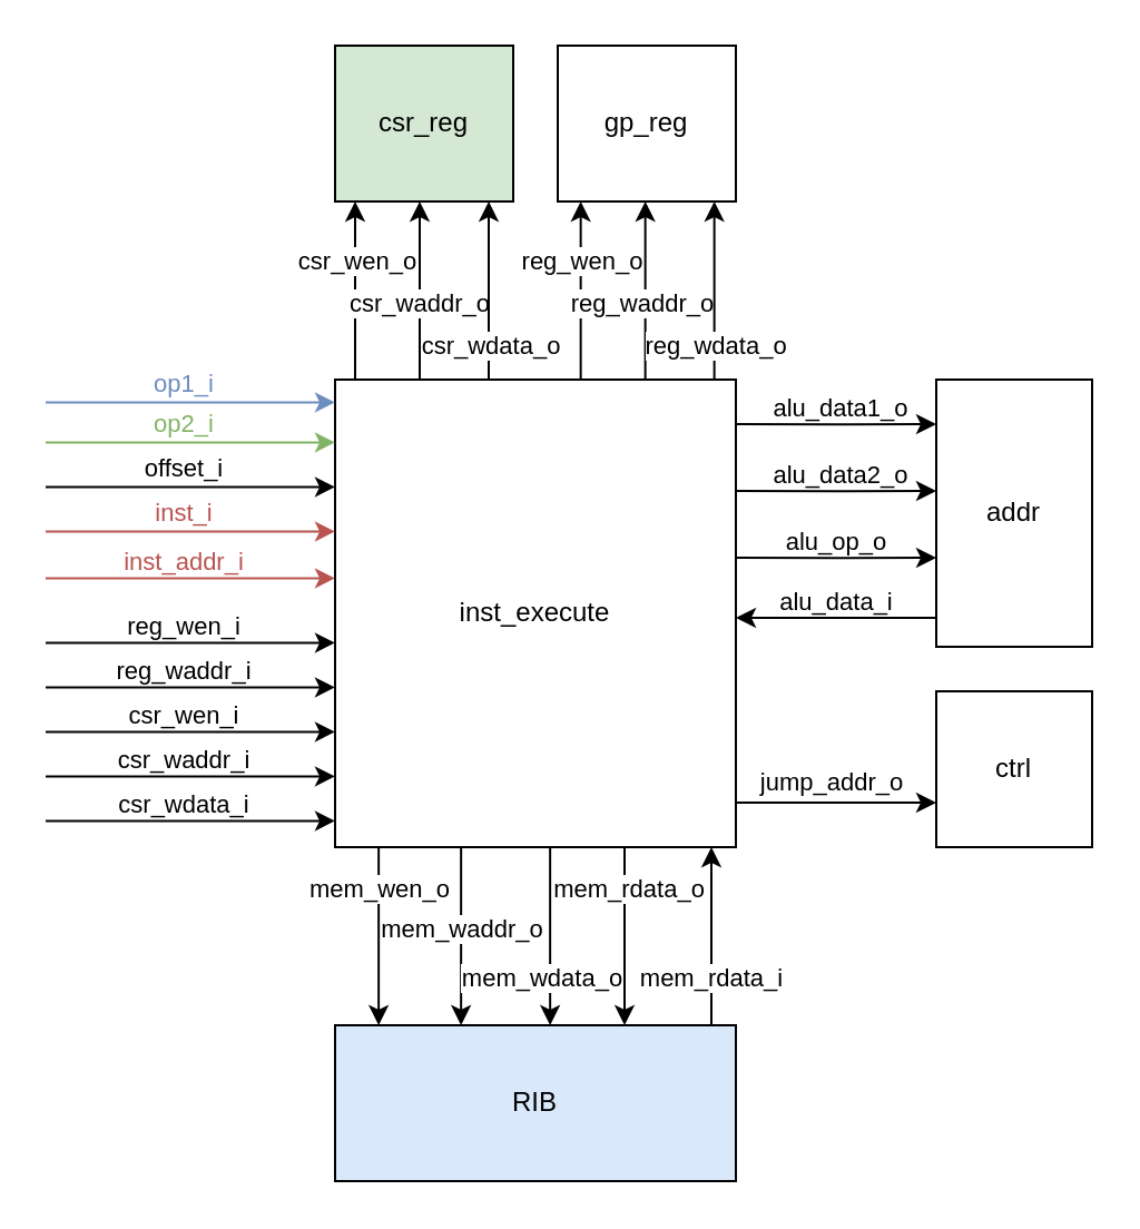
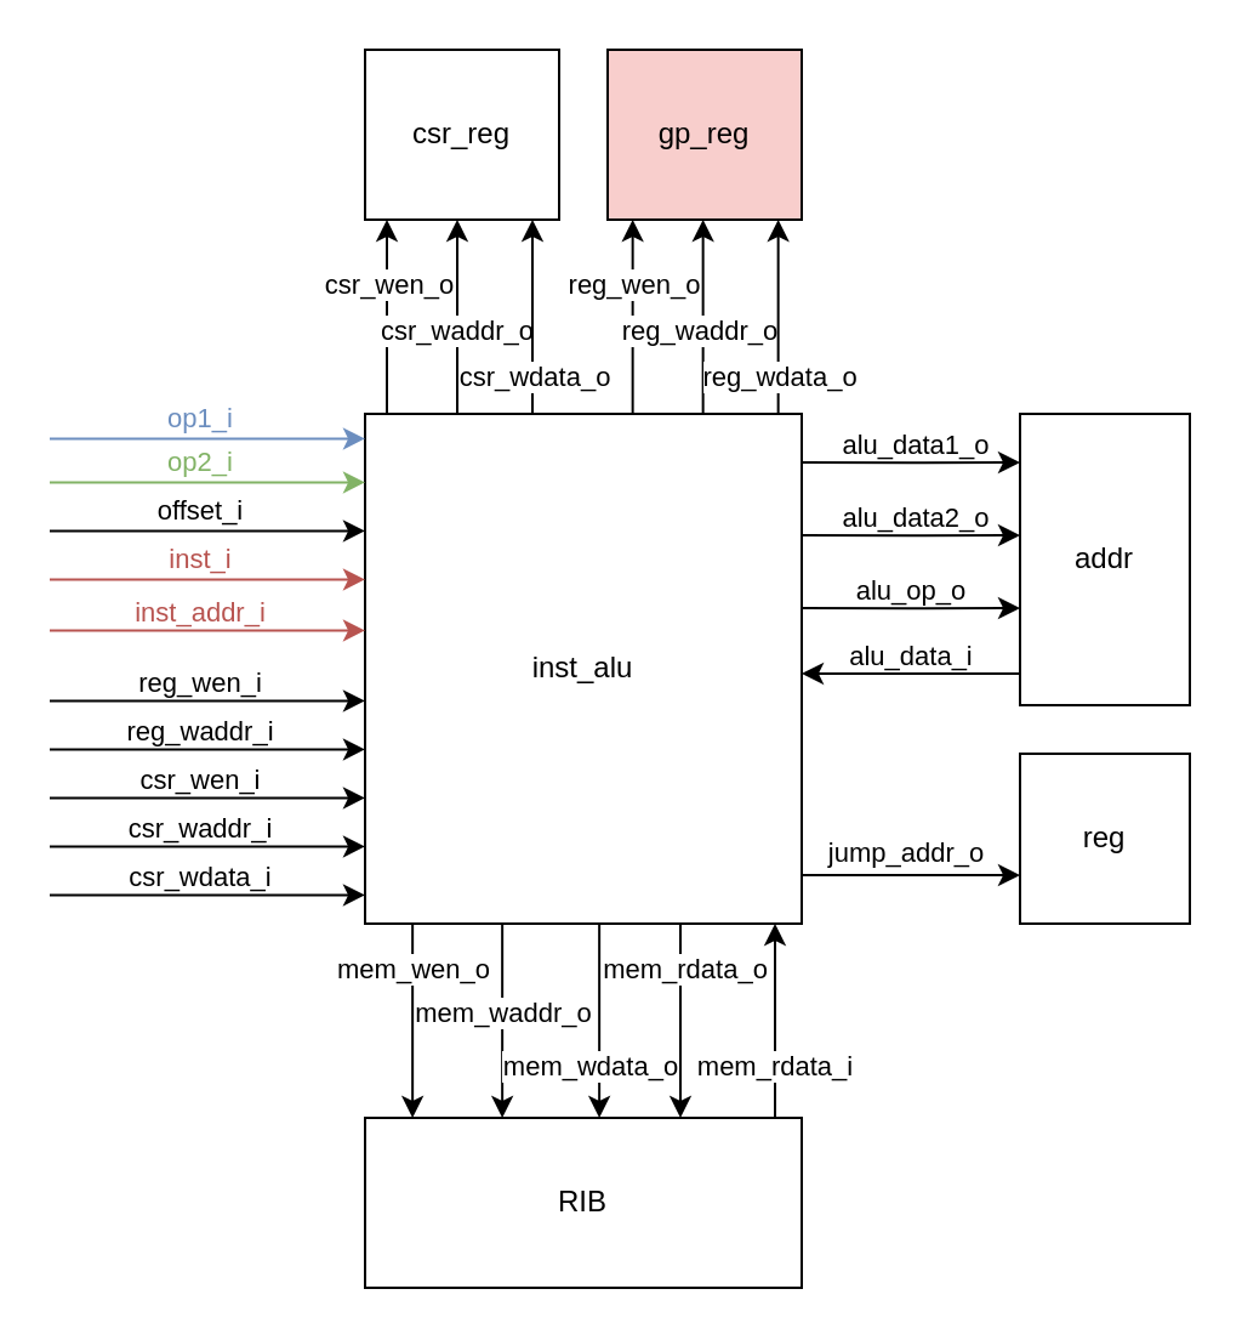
  <mxCell id="0" />
  <mxCell id="1" parent="0" />
- <mxCell id="2" value="inst_execute" style="rounded=0;whiteSpace=wrap;html=1;" parent="1" vertex="1"><mxGeometry x="150" y="170" width="180" height="210" as="geometry" /></mxCell>
+ <mxCell id="2" value="inst_alu" style="rounded=0;whiteSpace=wrap;html=1;" parent="1" vertex="1"><mxGeometry x="150" y="170" width="180" height="210" as="geometry" /></mxCell>
  <mxCell id="3" style="edgeStyle=orthogonalEdgeStyle;rounded=0;orthogonalLoop=1;jettySize=auto;html=1;exitX=1;exitY=0.5;exitDx=0;exitDy=0;entryX=0;entryY=0.5;entryDx=0;entryDy=0;fillColor=#dae8fc;strokeColor=#6c8ebf;" parent="1" edge="1"><mxGeometry relative="1" as="geometry"><mxPoint x="20" y="180.23" as="sourcePoint" /><mxPoint x="150" y="180.23" as="targetPoint" /></mxGeometry></mxCell>
  <mxCell id="4" value="&lt;font color=&quot;#6c8ebf&quot;&gt;op1_i&lt;/font&gt;" style="edgeLabel;html=1;align=center;verticalAlign=middle;resizable=0;points=[];" parent="3" vertex="1" connectable="0"><mxGeometry x="0.234" y="2" relative="1" as="geometry"><mxPoint x="-19" y="-7" as="offset" /></mxGeometry></mxCell>
  <mxCell id="5" style="edgeStyle=orthogonalEdgeStyle;rounded=0;orthogonalLoop=1;jettySize=auto;html=1;entryX=0;entryY=0.5;entryDx=0;entryDy=0;" parent="1" edge="1"><mxGeometry relative="1" as="geometry"><mxPoint x="20" y="218.23" as="sourcePoint" /><mxPoint x="150" y="218.23" as="targetPoint" /></mxGeometry></mxCell>
  <mxCell id="6" value="offset_i" style="edgeLabel;html=1;align=center;verticalAlign=middle;resizable=0;points=[];" parent="5" vertex="1" connectable="0"><mxGeometry x="-0.016" y="-2" relative="1" as="geometry"><mxPoint x="-3" y="-11" as="offset" /></mxGeometry></mxCell>
  <mxCell id="7" style="edgeStyle=orthogonalEdgeStyle;rounded=0;orthogonalLoop=1;jettySize=auto;html=1;exitX=1;exitY=0.5;exitDx=0;exitDy=0;entryX=0;entryY=0.5;entryDx=0;entryDy=0;fillColor=#d5e8d4;strokeColor=#82b366;" parent="1" edge="1"><mxGeometry relative="1" as="geometry"><mxPoint x="20" y="198.23" as="sourcePoint" /><mxPoint x="150" y="198.23" as="targetPoint" /></mxGeometry></mxCell>
  <mxCell id="8" value="&lt;font color=&quot;#82b366&quot;&gt;op2_i&lt;/font&gt;" style="edgeLabel;html=1;align=center;verticalAlign=middle;resizable=0;points=[];" parent="7" vertex="1" connectable="0"><mxGeometry x="0.234" y="2" relative="1" as="geometry"><mxPoint x="-19" y="-7" as="offset" /></mxGeometry></mxCell>
  <mxCell id="9" style="edgeStyle=orthogonalEdgeStyle;rounded=0;orthogonalLoop=1;jettySize=auto;html=1;entryX=0;entryY=0.5;entryDx=0;entryDy=0;fillColor=#f8cecc;strokeColor=#B85450;" parent="1" edge="1"><mxGeometry relative="1" as="geometry"><mxPoint x="20" y="238.23" as="sourcePoint" /><mxPoint x="150" y="238.23" as="targetPoint" /></mxGeometry></mxCell>
  <mxCell id="10" value="inst_i" style="edgeLabel;html=1;align=center;verticalAlign=middle;resizable=0;points=[];fontColor=#B85450;" parent="9" vertex="1" connectable="0"><mxGeometry x="-0.016" y="-2" relative="1" as="geometry"><mxPoint x="-3" y="-11" as="offset" /></mxGeometry></mxCell>
  <mxCell id="11" style="edgeStyle=orthogonalEdgeStyle;rounded=0;orthogonalLoop=1;jettySize=auto;html=1;entryX=0;entryY=0.5;entryDx=0;entryDy=0;fillColor=#f8cecc;strokeColor=#b85450;" parent="1" edge="1"><mxGeometry relative="1" as="geometry"><mxPoint x="20" y="259.23" as="sourcePoint" /><mxPoint x="150" y="259.23" as="targetPoint" /></mxGeometry></mxCell>
  <mxCell id="12" value="inst_addr_i" style="edgeLabel;html=1;align=center;verticalAlign=middle;resizable=0;points=[];fontColor=#B85450;" parent="11" vertex="1" connectable="0"><mxGeometry x="-0.016" y="-2" relative="1" as="geometry"><mxPoint x="-3" y="-10" as="offset" /></mxGeometry></mxCell>
  <mxCell id="13" style="edgeStyle=orthogonalEdgeStyle;rounded=0;orthogonalLoop=1;jettySize=auto;html=1;entryX=0;entryY=0.5;entryDx=0;entryDy=0;" parent="1" edge="1"><mxGeometry relative="1" as="geometry"><mxPoint x="20" y="288.23" as="sourcePoint" /><mxPoint x="150" y="288.23" as="targetPoint" /></mxGeometry></mxCell>
  <mxCell id="14" value="reg_wen_i" style="edgeLabel;html=1;align=center;verticalAlign=middle;resizable=0;points=[];" parent="13" vertex="1" connectable="0"><mxGeometry x="-0.016" y="-2" relative="1" as="geometry"><mxPoint x="-3" y="-10" as="offset" /></mxGeometry></mxCell>
  <mxCell id="15" style="edgeStyle=orthogonalEdgeStyle;rounded=0;orthogonalLoop=1;jettySize=auto;html=1;entryX=0;entryY=0.5;entryDx=0;entryDy=0;" parent="1" edge="1"><mxGeometry relative="1" as="geometry"><mxPoint x="20" y="308.23" as="sourcePoint" /><mxPoint x="150" y="308.23" as="targetPoint" /></mxGeometry></mxCell>
  <mxCell id="16" value="reg_waddr_i" style="edgeLabel;html=1;align=center;verticalAlign=middle;resizable=0;points=[];" parent="15" vertex="1" connectable="0"><mxGeometry x="-0.016" y="-2" relative="1" as="geometry"><mxPoint x="-3" y="-10" as="offset" /></mxGeometry></mxCell>
  <mxCell id="17" style="edgeStyle=orthogonalEdgeStyle;rounded=0;orthogonalLoop=1;jettySize=auto;html=1;entryX=0;entryY=0.5;entryDx=0;entryDy=0;" parent="1" edge="1"><mxGeometry relative="1" as="geometry"><mxPoint x="20" y="328.23" as="sourcePoint" /><mxPoint x="150" y="328.23" as="targetPoint" /></mxGeometry></mxCell>
  <mxCell id="18" value="csr_wen_i" style="edgeLabel;html=1;align=center;verticalAlign=middle;resizable=0;points=[];" parent="17" vertex="1" connectable="0"><mxGeometry x="-0.016" y="-2" relative="1" as="geometry"><mxPoint x="-3" y="-10" as="offset" /></mxGeometry></mxCell>
  <mxCell id="19" style="edgeStyle=orthogonalEdgeStyle;rounded=0;orthogonalLoop=1;jettySize=auto;html=1;entryX=0;entryY=0.5;entryDx=0;entryDy=0;" parent="1" edge="1"><mxGeometry relative="1" as="geometry"><mxPoint x="20" y="348.23" as="sourcePoint" /><mxPoint x="150" y="348.23" as="targetPoint" /></mxGeometry></mxCell>
  <mxCell id="20" value="csr_waddr_i" style="edgeLabel;html=1;align=center;verticalAlign=middle;resizable=0;points=[];" parent="19" vertex="1" connectable="0"><mxGeometry x="-0.016" y="-2" relative="1" as="geometry"><mxPoint x="-3" y="-10" as="offset" /></mxGeometry></mxCell>
  <mxCell id="21" style="edgeStyle=orthogonalEdgeStyle;rounded=0;orthogonalLoop=1;jettySize=auto;html=1;entryX=0;entryY=0.5;entryDx=0;entryDy=0;" parent="1" edge="1"><mxGeometry relative="1" as="geometry"><mxPoint x="20" y="368.23" as="sourcePoint" /><mxPoint x="150" y="368.23" as="targetPoint" /></mxGeometry></mxCell>
  <mxCell id="22" value="csr_wdata_i" style="edgeLabel;html=1;align=center;verticalAlign=middle;resizable=0;points=[];" parent="21" vertex="1" connectable="0"><mxGeometry x="-0.016" y="-2" relative="1" as="geometry"><mxPoint x="-3" y="-10" as="offset" /></mxGeometry></mxCell>
- <mxCell id="23" value="csr_reg" style="rounded=0;whiteSpace=wrap;html=1;fillColor=#d5e8d4;" vertex="1" parent="1"><mxGeometry x="150" y="20" width="80" height="70" as="geometry" /></mxCell>
+ <mxCell id="23" value="csr_reg" style="rounded=0;whiteSpace=wrap;html=1;" vertex="1" parent="1"><mxGeometry x="150" y="20" width="80" height="70" as="geometry" /></mxCell>
  <mxCell id="24" style="edgeStyle=orthogonalEdgeStyle;rounded=0;orthogonalLoop=1;jettySize=auto;html=1;exitX=0.75;exitY=0;exitDx=0;exitDy=0;entryX=0.75;entryY=1;entryDx=0;entryDy=0;" edge="1" parent="1"><mxGeometry relative="1" as="geometry"><mxPoint x="159" y="170" as="sourcePoint" /><mxPoint x="159" y="90" as="targetPoint" /></mxGeometry></mxCell>
  <mxCell id="25" value="csr_wen_o" style="edgeLabel;html=1;align=center;verticalAlign=middle;resizable=0;points=[];" vertex="1" connectable="0" parent="24"><mxGeometry x="-0.078" y="-1" relative="1" as="geometry"><mxPoint x="-1" y="-17" as="offset" /></mxGeometry></mxCell>
  <mxCell id="26" style="edgeStyle=orthogonalEdgeStyle;rounded=0;orthogonalLoop=1;jettySize=auto;html=1;exitX=0.75;exitY=0;exitDx=0;exitDy=0;entryX=0.75;entryY=1;entryDx=0;entryDy=0;endArrow=none;endFill=0;startArrow=classic;startFill=1;" edge="1" parent="1"><mxGeometry relative="1" as="geometry"><mxPoint x="206.57" y="460" as="sourcePoint" /><mxPoint x="206.57" y="380" as="targetPoint" /></mxGeometry></mxCell>
  <mxCell id="27" value="mem_waddr_o" style="edgeLabel;html=1;align=center;verticalAlign=middle;resizable=0;points=[];" vertex="1" connectable="0" parent="26"><mxGeometry x="-0.078" y="-1" relative="1" as="geometry"><mxPoint x="-1" y="-7" as="offset" /></mxGeometry></mxCell>
- <mxCell id="28" value="gp_reg" style="rounded=0;whiteSpace=wrap;html=1;" vertex="1" parent="1"><mxGeometry x="250" y="20" width="80" height="70" as="geometry" /></mxCell>
+ <mxCell id="28" value="gp_reg" style="rounded=0;whiteSpace=wrap;html=1;fillColor=#f8cecc;" vertex="1" parent="1"><mxGeometry x="250" y="20" width="80" height="70" as="geometry" /></mxCell>
  <mxCell id="29" style="edgeStyle=orthogonalEdgeStyle;rounded=0;orthogonalLoop=1;jettySize=auto;html=1;exitX=0.75;exitY=0;exitDx=0;exitDy=0;entryX=0.75;entryY=1;entryDx=0;entryDy=0;startArrow=classic;startFill=1;endArrow=none;endFill=0;" edge="1" parent="1"><mxGeometry relative="1" as="geometry"><mxPoint x="169.57" y="460" as="sourcePoint" /><mxPoint x="169.57" y="380" as="targetPoint" /></mxGeometry></mxCell>
  <mxCell id="30" value="mem_wen_o" style="edgeLabel;html=1;align=center;verticalAlign=middle;resizable=0;points=[];" vertex="1" connectable="0" parent="29"><mxGeometry x="-0.078" y="-1" relative="1" as="geometry"><mxPoint x="-1" y="-25" as="offset" /></mxGeometry></mxCell>
  <mxCell id="31" style="edgeStyle=orthogonalEdgeStyle;rounded=0;orthogonalLoop=1;jettySize=auto;html=1;exitX=0.75;exitY=0;exitDx=0;exitDy=0;entryX=0.75;entryY=1;entryDx=0;entryDy=0;endArrow=none;endFill=0;startArrow=classic;startFill=1;" edge="1" parent="1"><mxGeometry relative="1" as="geometry"><mxPoint x="246.57" y="460" as="sourcePoint" /><mxPoint x="246.57" y="380" as="targetPoint" /></mxGeometry></mxCell>
  <mxCell id="32" value="mem_wdata_o" style="edgeLabel;html=1;align=center;verticalAlign=middle;resizable=0;points=[];" vertex="1" connectable="0" parent="31"><mxGeometry x="-0.078" y="-1" relative="1" as="geometry"><mxPoint x="-5" y="15" as="offset" /></mxGeometry></mxCell>
  <mxCell id="33" style="edgeStyle=orthogonalEdgeStyle;rounded=0;orthogonalLoop=1;jettySize=auto;html=1;exitX=0.75;exitY=0;exitDx=0;exitDy=0;entryX=0.75;entryY=1;entryDx=0;entryDy=0;" edge="1" parent="1"><mxGeometry relative="1" as="geometry"><mxPoint x="188" y="170" as="sourcePoint" /><mxPoint x="188" y="90" as="targetPoint" /></mxGeometry></mxCell>
  <mxCell id="34" value="csr_waddr_o" style="edgeLabel;html=1;align=center;verticalAlign=middle;resizable=0;points=[];" vertex="1" connectable="0" parent="33"><mxGeometry x="-0.078" y="-1" relative="1" as="geometry"><mxPoint x="-2" y="2" as="offset" /></mxGeometry></mxCell>
  <mxCell id="35" style="edgeStyle=orthogonalEdgeStyle;rounded=0;orthogonalLoop=1;jettySize=auto;html=1;exitX=0.75;exitY=0;exitDx=0;exitDy=0;entryX=0.75;entryY=1;entryDx=0;entryDy=0;" edge="1" parent="1"><mxGeometry relative="1" as="geometry"><mxPoint x="219" y="170" as="sourcePoint" /><mxPoint x="219" y="90" as="targetPoint" /></mxGeometry></mxCell>
  <mxCell id="36" value="csr_wdata_o" style="edgeLabel;html=1;align=center;verticalAlign=middle;resizable=0;points=[];" vertex="1" connectable="0" parent="35"><mxGeometry x="-0.078" y="-1" relative="1" as="geometry"><mxPoint x="-1" y="21" as="offset" /></mxGeometry></mxCell>
  <mxCell id="37" style="edgeStyle=orthogonalEdgeStyle;rounded=0;orthogonalLoop=1;jettySize=auto;html=1;exitX=0.75;exitY=0;exitDx=0;exitDy=0;entryX=0.75;entryY=1;entryDx=0;entryDy=0;" edge="1" parent="1"><mxGeometry relative="1" as="geometry"><mxPoint x="260.32" y="170" as="sourcePoint" /><mxPoint x="260.32" y="90" as="targetPoint" /></mxGeometry></mxCell>
  <mxCell id="38" value="reg_wen_o" style="edgeLabel;html=1;align=center;verticalAlign=middle;resizable=0;points=[];" vertex="1" connectable="0" parent="37"><mxGeometry x="-0.078" y="-1" relative="1" as="geometry"><mxPoint x="-1" y="-17" as="offset" /></mxGeometry></mxCell>
  <mxCell id="39" style="edgeStyle=orthogonalEdgeStyle;rounded=0;orthogonalLoop=1;jettySize=auto;html=1;exitX=0.75;exitY=0;exitDx=0;exitDy=0;entryX=0.75;entryY=1;entryDx=0;entryDy=0;" edge="1" parent="1"><mxGeometry relative="1" as="geometry"><mxPoint x="289.32" y="170" as="sourcePoint" /><mxPoint x="289.32" y="90" as="targetPoint" /></mxGeometry></mxCell>
  <mxCell id="40" value="reg_waddr_o" style="edgeLabel;html=1;align=center;verticalAlign=middle;resizable=0;points=[];" vertex="1" connectable="0" parent="39"><mxGeometry x="-0.078" y="-1" relative="1" as="geometry"><mxPoint x="-3" y="2" as="offset" /></mxGeometry></mxCell>
  <mxCell id="41" style="edgeStyle=orthogonalEdgeStyle;rounded=0;orthogonalLoop=1;jettySize=auto;html=1;exitX=0.75;exitY=0;exitDx=0;exitDy=0;entryX=0.75;entryY=1;entryDx=0;entryDy=0;" edge="1" parent="1"><mxGeometry relative="1" as="geometry"><mxPoint x="320.32" y="170" as="sourcePoint" /><mxPoint x="320.32" y="90" as="targetPoint" /></mxGeometry></mxCell>
  <mxCell id="42" value="reg_wdata_o" style="edgeLabel;html=1;align=center;verticalAlign=middle;resizable=0;points=[];" vertex="1" connectable="0" parent="41"><mxGeometry x="-0.078" y="-1" relative="1" as="geometry"><mxPoint x="-1" y="21" as="offset" /></mxGeometry></mxCell>
- <mxCell id="43" value="RIB" style="rounded=0;whiteSpace=wrap;html=1;fillColor=#dae8fc;" vertex="1" parent="1"><mxGeometry x="150" y="460" width="180" height="70" as="geometry" /></mxCell>
+ <mxCell id="43" value="RIB" style="rounded=0;whiteSpace=wrap;html=1;" vertex="1" parent="1"><mxGeometry x="150" y="460" width="180" height="70" as="geometry" /></mxCell>
  <mxCell id="44" style="edgeStyle=orthogonalEdgeStyle;rounded=0;orthogonalLoop=1;jettySize=auto;html=1;exitX=0.75;exitY=0;exitDx=0;exitDy=0;entryX=0.75;entryY=1;entryDx=0;entryDy=0;endArrow=none;endFill=0;startArrow=classic;startFill=1;" edge="1" parent="1"><mxGeometry relative="1" as="geometry"><mxPoint x="280" y="460" as="sourcePoint" /><mxPoint x="280" y="380" as="targetPoint" /></mxGeometry></mxCell>
  <mxCell id="45" value="mem_rdata_o" style="edgeLabel;html=1;align=center;verticalAlign=middle;resizable=0;points=[];" vertex="1" connectable="0" parent="44"><mxGeometry x="-0.078" y="-1" relative="1" as="geometry"><mxPoint y="-25" as="offset" /></mxGeometry></mxCell>
  <mxCell id="46" style="edgeStyle=orthogonalEdgeStyle;rounded=0;orthogonalLoop=1;jettySize=auto;html=1;exitX=0.75;exitY=0;exitDx=0;exitDy=0;entryX=0.75;entryY=1;entryDx=0;entryDy=0;endArrow=classic;endFill=1;startArrow=none;startFill=0;" edge="1" parent="1"><mxGeometry relative="1" as="geometry"><mxPoint x="319" y="460" as="sourcePoint" /><mxPoint x="319" y="380" as="targetPoint" /></mxGeometry></mxCell>
  <mxCell id="47" value="mem_rdata_i" style="edgeLabel;html=1;align=center;verticalAlign=middle;resizable=0;points=[];" vertex="1" connectable="0" parent="46"><mxGeometry x="-0.078" y="-1" relative="1" as="geometry"><mxPoint x="-2" y="15" as="offset" /></mxGeometry></mxCell>
  <mxCell id="48" value="addr" style="rounded=0;whiteSpace=wrap;html=1;" vertex="1" parent="1"><mxGeometry x="420" y="170" width="70" height="120" as="geometry" /></mxCell>
  <mxCell id="49" style="edgeStyle=orthogonalEdgeStyle;rounded=0;orthogonalLoop=1;jettySize=auto;html=1;exitX=1;exitY=0.25;exitDx=0;exitDy=0;entryX=0;entryY=0.437;entryDx=0;entryDy=0;entryPerimeter=0;" edge="1" parent="1"><mxGeometry relative="1" as="geometry"><mxPoint x="330" y="190.06" as="sourcePoint" /><mxPoint x="420" y="190" as="targetPoint" /><Array as="points"><mxPoint x="375" y="189.56" /><mxPoint x="375" y="189.56" /></Array></mxGeometry></mxCell>
  <mxCell id="50" value="alu_data1_o" style="edgeLabel;html=1;align=center;verticalAlign=middle;resizable=0;points=[];" vertex="1" connectable="0" parent="49"><mxGeometry x="0.084" relative="1" as="geometry"><mxPoint x="-2" y="-8" as="offset" /></mxGeometry></mxCell>
  <mxCell id="51" style="edgeStyle=orthogonalEdgeStyle;rounded=0;orthogonalLoop=1;jettySize=auto;html=1;exitX=1;exitY=0.25;exitDx=0;exitDy=0;entryX=0;entryY=0.437;entryDx=0;entryDy=0;entryPerimeter=0;" edge="1" parent="1"><mxGeometry relative="1" as="geometry"><mxPoint x="330" y="220.06" as="sourcePoint" /><mxPoint x="420" y="220" as="targetPoint" /><Array as="points"><mxPoint x="375" y="219.56" /><mxPoint x="375" y="219.56" /></Array></mxGeometry></mxCell>
  <mxCell id="52" value="alu_data2_o" style="edgeLabel;html=1;align=center;verticalAlign=middle;resizable=0;points=[];" vertex="1" connectable="0" parent="51"><mxGeometry x="0.084" relative="1" as="geometry"><mxPoint x="-2" y="-8" as="offset" /></mxGeometry></mxCell>
  <mxCell id="53" style="edgeStyle=orthogonalEdgeStyle;rounded=0;orthogonalLoop=1;jettySize=auto;html=1;exitX=1;exitY=0.25;exitDx=0;exitDy=0;entryX=0;entryY=0.437;entryDx=0;entryDy=0;entryPerimeter=0;" edge="1" parent="1"><mxGeometry relative="1" as="geometry"><mxPoint x="330" y="250.06" as="sourcePoint" /><mxPoint x="420" y="250" as="targetPoint" /><Array as="points"><mxPoint x="375" y="249.56" /><mxPoint x="375" y="249.56" /></Array></mxGeometry></mxCell>
  <mxCell id="54" value="alu_op_o" style="edgeLabel;html=1;align=center;verticalAlign=middle;resizable=0;points=[];" vertex="1" connectable="0" parent="53"><mxGeometry x="0.084" relative="1" as="geometry"><mxPoint x="-4" y="-8" as="offset" /></mxGeometry></mxCell>
  <mxCell id="55" style="edgeStyle=orthogonalEdgeStyle;rounded=0;orthogonalLoop=1;jettySize=auto;html=1;" edge="1" parent="1"><mxGeometry relative="1" as="geometry"><mxPoint x="420" y="277.011" as="sourcePoint" /><mxPoint x="330" y="277" as="targetPoint" /></mxGeometry></mxCell>
  <mxCell id="56" value="alu_data_i" style="edgeLabel;html=1;align=center;verticalAlign=middle;resizable=0;points=[];" vertex="1" connectable="0" parent="55"><mxGeometry x="-0.114" y="1" relative="1" as="geometry"><mxPoint x="-5" y="-9" as="offset" /></mxGeometry></mxCell>
- <mxCell id="57" value="ctrl" style="rounded=0;whiteSpace=wrap;html=1;" vertex="1" parent="1"><mxGeometry x="420" y="310" width="70" height="70" as="geometry" /></mxCell>
+ <mxCell id="57" value="reg" style="rounded=0;whiteSpace=wrap;html=1;" vertex="1" parent="1"><mxGeometry x="420" y="310" width="70" height="70" as="geometry" /></mxCell>
  <mxCell id="58" style="edgeStyle=orthogonalEdgeStyle;rounded=0;orthogonalLoop=1;jettySize=auto;html=1;exitX=1;exitY=0.75;exitDx=0;exitDy=0;entryX=0;entryY=0.25;entryDx=0;entryDy=0;" edge="1" parent="1"><mxGeometry relative="1" as="geometry"><mxPoint x="330" y="360" as="sourcePoint" /><mxPoint x="420" y="360" as="targetPoint" /></mxGeometry></mxCell>
  <mxCell id="59" value="jump_addr_o" style="edgeLabel;html=1;align=center;verticalAlign=middle;resizable=0;points=[];" vertex="1" connectable="0" parent="58"><mxGeometry x="-0.067" y="1" relative="1" as="geometry"><mxPoint y="-9" as="offset" /></mxGeometry></mxCell>
